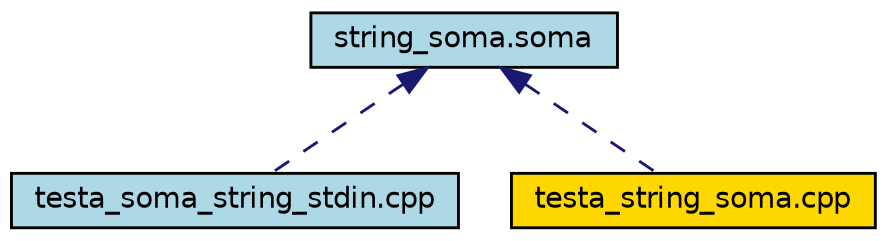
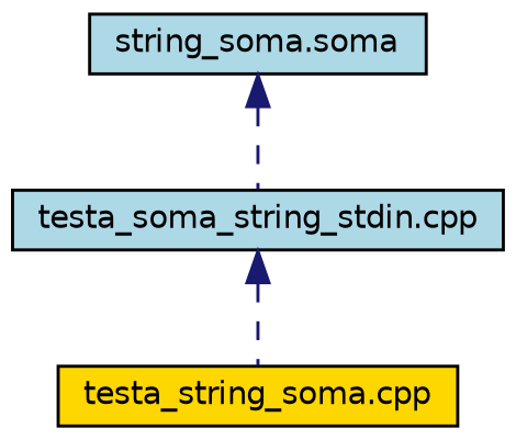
  digraph {
    node [color=black fillcolor=lightblue fontname=Helvetica fontsize=10 shape=record style=filled]
    edge [color=midnightblue dir=back fontname=Helvetica fontsize=10 labelfontname=Helvetica labelfontsize=10 style=dashed]
    n1 [fontcolor=black height=0.2 label="string_soma.soma" width=0.4]
    n2 [height=0.2 label="testa_soma_string_stdin.cpp" width=0.4]
    n3 [fillcolor=gold height=0.2 label="testa_string_soma.cpp" width=0.4]
    n1 -> n2
-   n1 -> n3
+   n2 -> n3
  }
